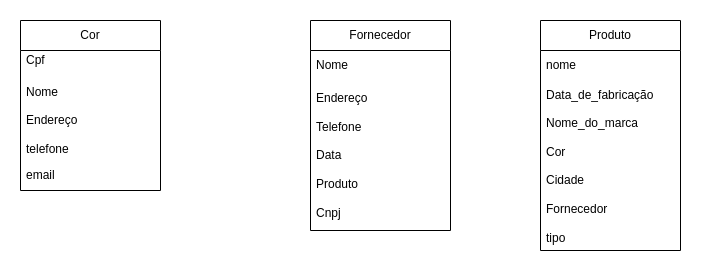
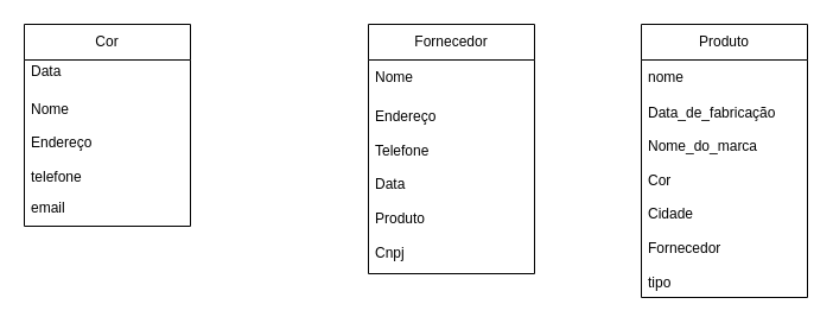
  <mxCell id="0" />
  <mxCell id="1" parent="0" />
  <mxCell id="2" value="Cor" style="swimlane;fontStyle=0;childLayout=stackLayout;horizontal=1;startSize=30;horizontalStack=0;resizeParent=1;resizeParentMax=0;resizeLast=0;collapsible=1;marginBottom=0;whiteSpace=wrap;html=1;" vertex="1" parent="1"><mxGeometry x="20" y="20" width="140" height="170" as="geometry" /></mxCell>
- <mxCell id="3" value="Cpf&lt;br&gt;&lt;br&gt;&lt;br&gt;Nome" style="text;strokeColor=none;fillColor=none;align=left;verticalAlign=middle;spacingLeft=4;spacingRight=4;overflow=hidden;points=[[0,0.5],[1,0.5]];portConstraint=eastwest;rotatable=0;whiteSpace=wrap;html=1;" vertex="1" parent="2"><mxGeometry y="30" width="140" height="30" as="geometry" /></mxCell>
+ <mxCell id="3" value="Data&lt;br&gt;&lt;br&gt;&lt;br&gt;Nome" style="text;strokeColor=none;fillColor=none;align=left;verticalAlign=middle;spacingLeft=4;spacingRight=4;overflow=hidden;points=[[0,0.5],[1,0.5]];portConstraint=eastwest;rotatable=0;whiteSpace=wrap;html=1;" vertex="1" parent="2"><mxGeometry y="30" width="140" height="30" as="geometry" /></mxCell>
  <mxCell id="4" value="Nome&lt;br&gt;&lt;br&gt;Endereço&lt;br&gt;&lt;br&gt;telefone" style="text;strokeColor=none;fillColor=none;align=left;verticalAlign=middle;spacingLeft=4;spacingRight=4;overflow=hidden;points=[[0,0.5],[1,0.5]];portConstraint=eastwest;rotatable=0;whiteSpace=wrap;html=1;" vertex="1" parent="2"><mxGeometry y="60" width="140" height="80" as="geometry" /></mxCell>
  <mxCell id="5" value="email" style="text;strokeColor=none;fillColor=none;align=left;verticalAlign=middle;spacingLeft=4;spacingRight=4;overflow=hidden;points=[[0,0.5],[1,0.5]];portConstraint=eastwest;rotatable=0;whiteSpace=wrap;html=1;" vertex="1" parent="2"><mxGeometry y="140" width="140" height="30" as="geometry" /></mxCell>
  <mxCell id="6" value="Fornecedor" style="swimlane;fontStyle=0;childLayout=stackLayout;horizontal=1;startSize=30;horizontalStack=0;resizeParent=1;resizeParentMax=0;resizeLast=0;collapsible=1;marginBottom=0;whiteSpace=wrap;html=1;" vertex="1" parent="1"><mxGeometry x="310" y="20" width="140" height="210" as="geometry" /></mxCell>
  <mxCell id="7" value="Nome" style="text;strokeColor=none;fillColor=none;align=left;verticalAlign=middle;spacingLeft=4;spacingRight=4;overflow=hidden;points=[[0,0.5],[1,0.5]];portConstraint=eastwest;rotatable=0;whiteSpace=wrap;html=1;" vertex="1" parent="6"><mxGeometry y="30" width="140" height="30" as="geometry" /></mxCell>
  <mxCell id="8" value="Endereço&lt;br&gt;&lt;br&gt;Telefone&lt;br&gt;&lt;br&gt;Data&lt;br&gt;&lt;br&gt;Produto&lt;br&gt;&lt;br&gt;Cnpj" style="text;strokeColor=none;fillColor=none;align=left;verticalAlign=middle;spacingLeft=4;spacingRight=4;overflow=hidden;points=[[0,0.5],[1,0.5]];portConstraint=eastwest;rotatable=0;whiteSpace=wrap;html=1;" vertex="1" parent="6"><mxGeometry y="60" width="140" height="150" as="geometry" /></mxCell>
  <mxCell id="9" value="Produto" style="swimlane;fontStyle=0;childLayout=stackLayout;horizontal=1;startSize=30;horizontalStack=0;resizeParent=1;resizeParentMax=0;resizeLast=0;collapsible=1;marginBottom=0;whiteSpace=wrap;html=1;" vertex="1" parent="1"><mxGeometry x="540" y="20" width="140" height="230" as="geometry" /></mxCell>
  <mxCell id="10" value="nome" style="text;strokeColor=none;fillColor=none;align=left;verticalAlign=middle;spacingLeft=4;spacingRight=4;overflow=hidden;points=[[0,0.5],[1,0.5]];portConstraint=eastwest;rotatable=0;whiteSpace=wrap;html=1;" vertex="1" parent="9"><mxGeometry y="30" width="140" height="30" as="geometry" /></mxCell>
  <mxCell id="11" value="Data_de_fabricação" style="text;strokeColor=none;fillColor=none;align=left;verticalAlign=middle;spacingLeft=4;spacingRight=4;overflow=hidden;points=[[0,0.5],[1,0.5]];portConstraint=eastwest;rotatable=0;whiteSpace=wrap;html=1;" vertex="1" parent="9"><mxGeometry y="60" width="140" height="30" as="geometry" /></mxCell>
  <mxCell id="12" value="Nome_do_marca&lt;br&gt;&lt;br&gt;Cor&lt;br&gt;&lt;br&gt;Cidade&lt;br&gt;&lt;br&gt;Fornecedor&lt;br&gt;&lt;br&gt;tipo" style="text;strokeColor=none;fillColor=none;align=left;verticalAlign=middle;spacingLeft=4;spacingRight=4;overflow=hidden;points=[[0,0.5],[1,0.5]];portConstraint=eastwest;rotatable=0;whiteSpace=wrap;html=1;" vertex="1" parent="9"><mxGeometry y="90" width="140" height="140" as="geometry" /></mxCell>
